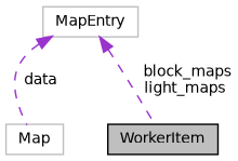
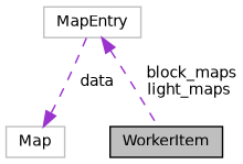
  digraph {
    node [color=grey75 fillcolor=white fontname=Helvetica fontsize=10 shape=record style=filled]
    edge [color=darkorchid3 dir=back fontname=Helvetica fontsize=10 labelfontname=Helvetica labelfontsize=10 style=dashed]
    n1 [color=black fillcolor=grey75 fontcolor=black height=0.2 label=WorkerItem width=0.4]
    n2 [height=0.2 label=Map width=0.4]
    n3 [height=0.2 label=MapEntry width=0.4]
    n3 -> n1 [label=" block_maps\nlight_maps"]
-   n3 -> n2 [label=" data"]
+   n2 -> n3 [label=" data"]
  }
